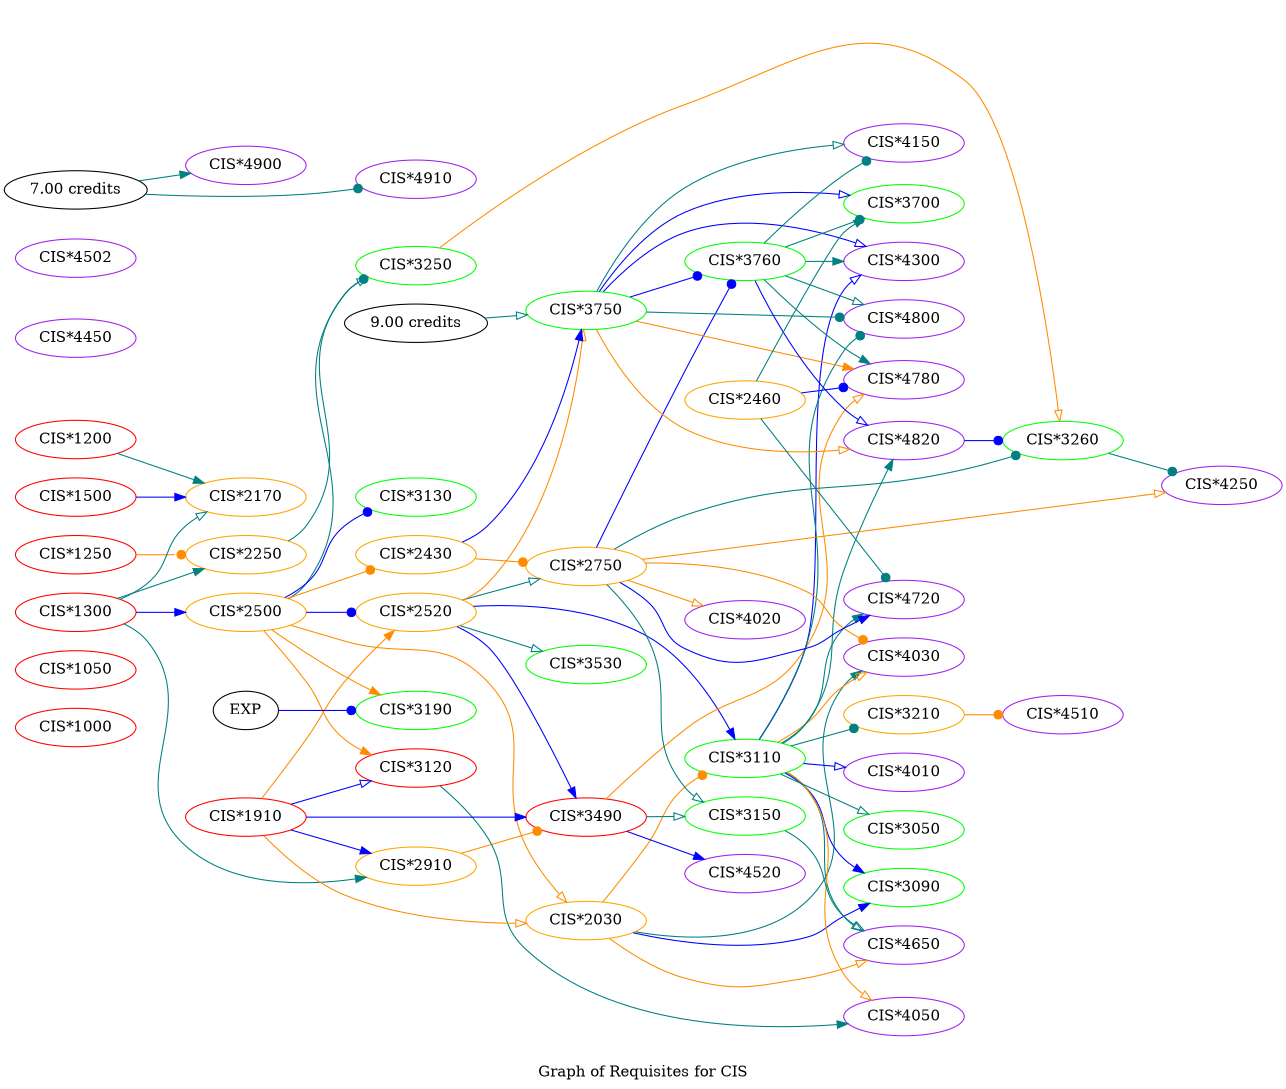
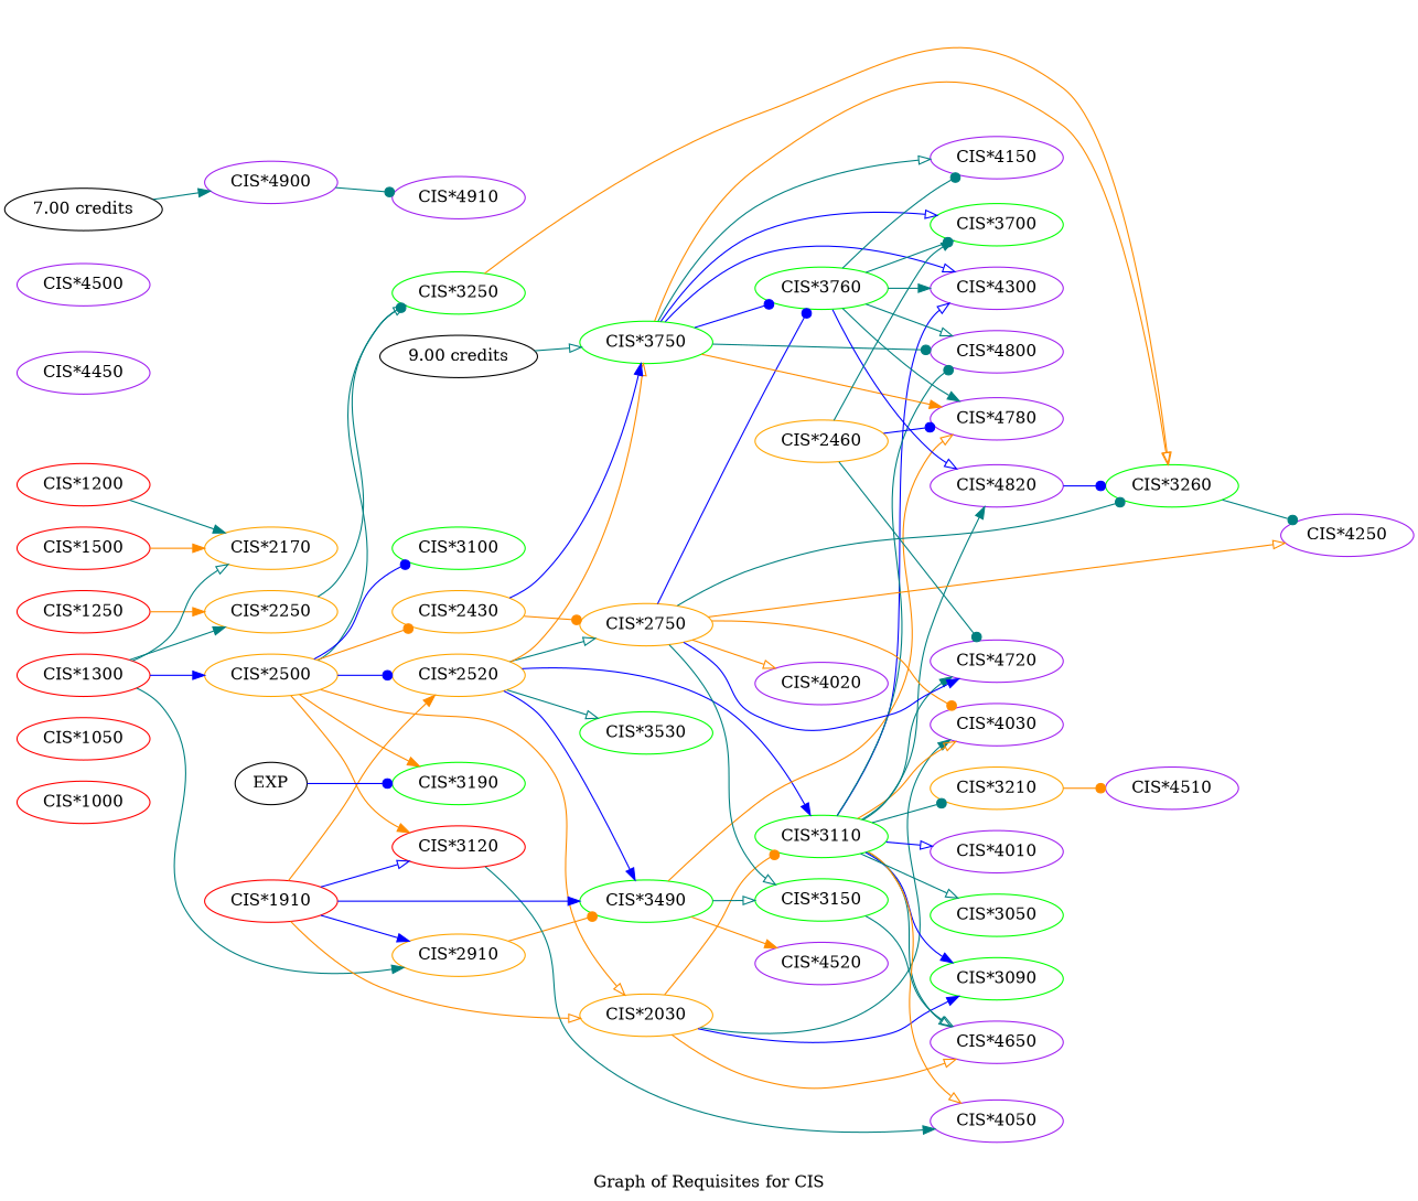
  strict digraph {
    label="Graph of Requisites for CIS"
    rankdir=LR
    node [color=purple]
    edge [arrowhead=onormal color=teal]
    "CIS*1000" [color=red height=0.5 width=1.5707]
    "CIS*1050" [color=red height=0.5 width=1.5707]
    "CIS*1200" [color=red height=0.5 width=1.5707]
    "CIS*2170" [color=orange height=0.5 width=1.5707]
    "CIS*1250" [color=red height=0.5 width=1.5707]
    "CIS*2250" [color=orange height=0.5 width=1.5707]
    "CIS*3250" [color=green height=0.5 width=1.5707]
    "CIS*3260" [color=green height=0.5 width=1.5707]
    "CIS*4250" [height=0.5 width=1.5707]
    "CIS*1300" [color=red height=0.5 width=1.5707]
    "CIS*2500" [color=orange height=0.5 width=1.5707]
    "CIS*2910" [color=orange height=0.5 width=1.5707]
    "CIS*2030" [color=orange height=0.5 width=1.5707]
    "CIS*2520" [color=orange height=0.5 width=1.5707]
    "CIS*3120" [color=red height=0.5 width=1.5707]
    "CIS*2430" [color=orange height=0.5 width=1.5707]
-   "CIS*3130" [color=green height=0.5 width=1.5707]
+   "CIS*3130" [color=green height=0.5 width=1.5707 label="CIS*3100"]
    "CIS*3190" [color=green height=0.5 width=1.5707]
-   "CIS*3490" [color=red height=0.5 width=1.5707]
+   "CIS*3490" [color=green height=0.5 width=1.5707]
    "CIS*3110" [color=green height=0.5 width=1.5707]
    "CIS*3090" [color=green height=0.5 width=1.5707]
    "CIS*4030" [height=0.5 width=1.5707]
    "CIS*4650" [height=0.5 width=1.5707]
    "CIS*2750" [color=orange height=0.5 width=1.5707]
    "CIS*3750" [color=green height=0.5 width=1.5707]
    "CIS*3530" [color=green height=0.5 width=1.5707]
    "CIS*4050" [height=0.5 width=1.5707]
    "CIS*3150" [color=green height=0.5 width=1.5707]
    "CIS*4520" [height=0.5 width=1.5707]
    "CIS*4780" [height=0.5 width=1.5707]
    "CIS*4720" [height=0.5 width=1.5707]
    "CIS*3050" [color=green height=0.5 width=1.5707]
    "CIS*3210" [color=orange height=0.5 width=1.5707]
    "CIS*4010" [height=0.5 width=1.5707]
    "CIS*4300" [height=0.5 width=1.5707]
    "CIS*4800" [height=0.5 width=1.5707]
    "CIS*4820" [height=0.5 width=1.5707]
    "CIS*3760" [color=green height=0.5 width=1.5707]
    "CIS*4020" [height=0.5 width=1.5707]
    "CIS*3700" [color=green height=0.5 width=1.5707]
    "CIS*4150" [height=0.5 width=1.5707]
    "CIS*4510" [height=0.5 width=1.5707]
    "CIS*1500" [color=red height=0.5 width=1.5707]
    "CIS*1910" [color=red height=0.5 width=1.5707]
    EXP [height=0.5 width=0.84854 color=""]
    "CIS*2460" [color=orange height=0.5 width=1.5707]
    "9.00 credits" [height=0.5 width=1.8596 color=""]
    "CIS*4450" [height=0.5 width=1.5707]
-   "CIS*4500" [height=0.5 width=1.5707 label="CIS*4502"]
+   "CIS*4500" [height=0.5 width=1.5707]
    "CIS*4900" [height=0.5 width=1.5707]
    "CIS*4910" [height=0.5 width=1.5707]
    "7.00 credits" [height=0.5 width=1.8596 color=""]
    "CIS*1200" -> "CIS*2170" [arrowhead=normal]
-   "CIS*1250" -> "CIS*2250" [arrowhead=dot color=darkorange]
+   "CIS*1250" -> "CIS*2250" [arrowhead=normal color=darkorange]
    "CIS*2250" -> "CIS*3250"
    "CIS*3250" -> "CIS*3260" [color=darkorange]
    "CIS*3260" -> "CIS*4250" [arrowhead=dot]
    "CIS*1300" -> "CIS*2170"
    "CIS*1300" -> "CIS*2250" [arrowhead=normal]
    "CIS*1300" -> "CIS*2500" [arrowhead=normal color=blue]
    "CIS*1300" -> "CIS*2910" [arrowhead=normal]
    "CIS*2500" -> "CIS*3250" [arrowhead=dot]
    "CIS*2500" -> "CIS*2030" [color=darkorange]
    "CIS*2500" -> "CIS*2520" [arrowhead=dot color=blue]
    "CIS*2500" -> "CIS*3120" [arrowhead=normal color=darkorange]
    "CIS*2500" -> "CIS*2430" [arrowhead=dot color=darkorange]
    "CIS*2500" -> "CIS*3130" [arrowhead=dot color=blue]
    "CIS*2500" -> "CIS*3190" [arrowhead=normal color=darkorange]
    "CIS*2910" -> "CIS*3490" [arrowhead=dot color=darkorange]
    "CIS*2030" -> "CIS*3110" [arrowhead=dot color=darkorange]
    "CIS*2030" -> "CIS*3090" [arrowhead=normal color=blue]
    "CIS*2030" -> "CIS*4030" [arrowhead=normal]
    "CIS*2030" -> "CIS*4650" [color=darkorange]
    "CIS*2520" -> "CIS*3490" [arrowhead=normal color=blue]
    "CIS*2520" -> "CIS*3110" [arrowhead=normal color=blue]
    "CIS*2520" -> "CIS*2750"
    "CIS*2520" -> "CIS*3750" [color=darkorange]
    "CIS*2520" -> "CIS*3530"
    "CIS*3120" -> "CIS*4050" [arrowhead=normal]
    "CIS*2430" -> "CIS*2750" [arrowhead=dot color=darkorange]
    "CIS*2430" -> "CIS*3750" [arrowhead=normal color=blue]
    "CIS*3490" -> "CIS*3150"
-   "CIS*3490" -> "CIS*4520" [arrowhead=normal color=blue]
+   "CIS*3490" -> "CIS*4520" [arrowhead=normal color=darkorange]
    "CIS*3490" -> "CIS*4780" [color=darkorange]
    "CIS*3110" -> "CIS*3090" [arrowhead=normal color=blue]
    "CIS*3110" -> "CIS*4030" [color=darkorange]
    "CIS*3110" -> "CIS*4650"
    "CIS*3110" -> "CIS*4050" [color=darkorange]
    "CIS*3110" -> "CIS*4720" [arrowhead=normal]
    "CIS*3110" -> "CIS*3050"
    "CIS*3110" -> "CIS*3210" [arrowhead=dot]
    "CIS*3110" -> "CIS*4010" [color=blue]
    "CIS*3110" -> "CIS*4300" [color=blue]
    "CIS*3110" -> "CIS*4800" [arrowhead=dot]
    "CIS*3110" -> "CIS*4820" [arrowhead=normal]
    "CIS*2750" -> "CIS*3260" [arrowhead=dot]
    "CIS*2750" -> "CIS*4250" [color=darkorange]
    "CIS*2750" -> "CIS*4030" [arrowhead=dot color=darkorange]
    "CIS*2750" -> "CIS*3150"
    "CIS*2750" -> "CIS*4720" [arrowhead=normal color=blue]
    "CIS*2750" -> "CIS*3760" [arrowhead=dot color=blue]
    "CIS*2750" -> "CIS*4020" [color=darkorange]
    "CIS*3750" -> "CIS*4780" [arrowhead=normal color=darkorange]
    "CIS*3750" -> "CIS*4300" [color=blue]
    "CIS*3750" -> "CIS*4800" [arrowhead=dot]
-   "CIS*3750" -> "CIS*4820" [color=darkorange]
+   "CIS*3750" -> "CIS*3260" [color=darkorange]
    "CIS*3750" -> "CIS*3760" [arrowhead=dot color=blue]
    "CIS*3750" -> "CIS*3700" [color=blue]
    "CIS*3750" -> "CIS*4150"
    "CIS*3150" -> "CIS*4650"
    "CIS*3210" -> "CIS*4510" [arrowhead=dot color=darkorange]
    "CIS*4820" -> "CIS*3260" [arrowhead=dot color=blue]
    "CIS*3760" -> "CIS*4780" [arrowhead=normal]
    "CIS*3760" -> "CIS*4300" [arrowhead=normal]
    "CIS*3760" -> "CIS*4800"
    "CIS*3760" -> "CIS*4820" [color=blue]
    "CIS*3760" -> "CIS*3700" [arrowhead=dot]
    "CIS*3760" -> "CIS*4150" [arrowhead=dot]
-   "CIS*1500" -> "CIS*2170" [arrowhead=normal color=blue]
+   "CIS*1500" -> "CIS*2170" [arrowhead=normal color=darkorange]
    "CIS*1910" -> "CIS*2910" [arrowhead=normal color=blue]
    "CIS*1910" -> "CIS*2030" [color=darkorange]
    "CIS*1910" -> "CIS*2520" [arrowhead=normal color=darkorange]
    "CIS*1910" -> "CIS*3120" [color=blue]
    "CIS*1910" -> "CIS*3490" [arrowhead=normal color=blue]
    EXP -> "CIS*3190" [arrowhead=dot color=blue]
    "CIS*2460" -> "CIS*4780" [arrowhead=dot color=blue]
    "CIS*2460" -> "CIS*4720" [arrowhead=dot]
    "CIS*2460" -> "CIS*3700" [arrowhead=normal]
    "9.00 credits" -> "CIS*3750"
-   "7.00 credits" -> "CIS*4910" [arrowhead=dot]
+   "CIS*4900" -> "CIS*4910" [arrowhead=dot]
    "7.00 credits" -> "CIS*4900" [arrowhead=normal]
  }
